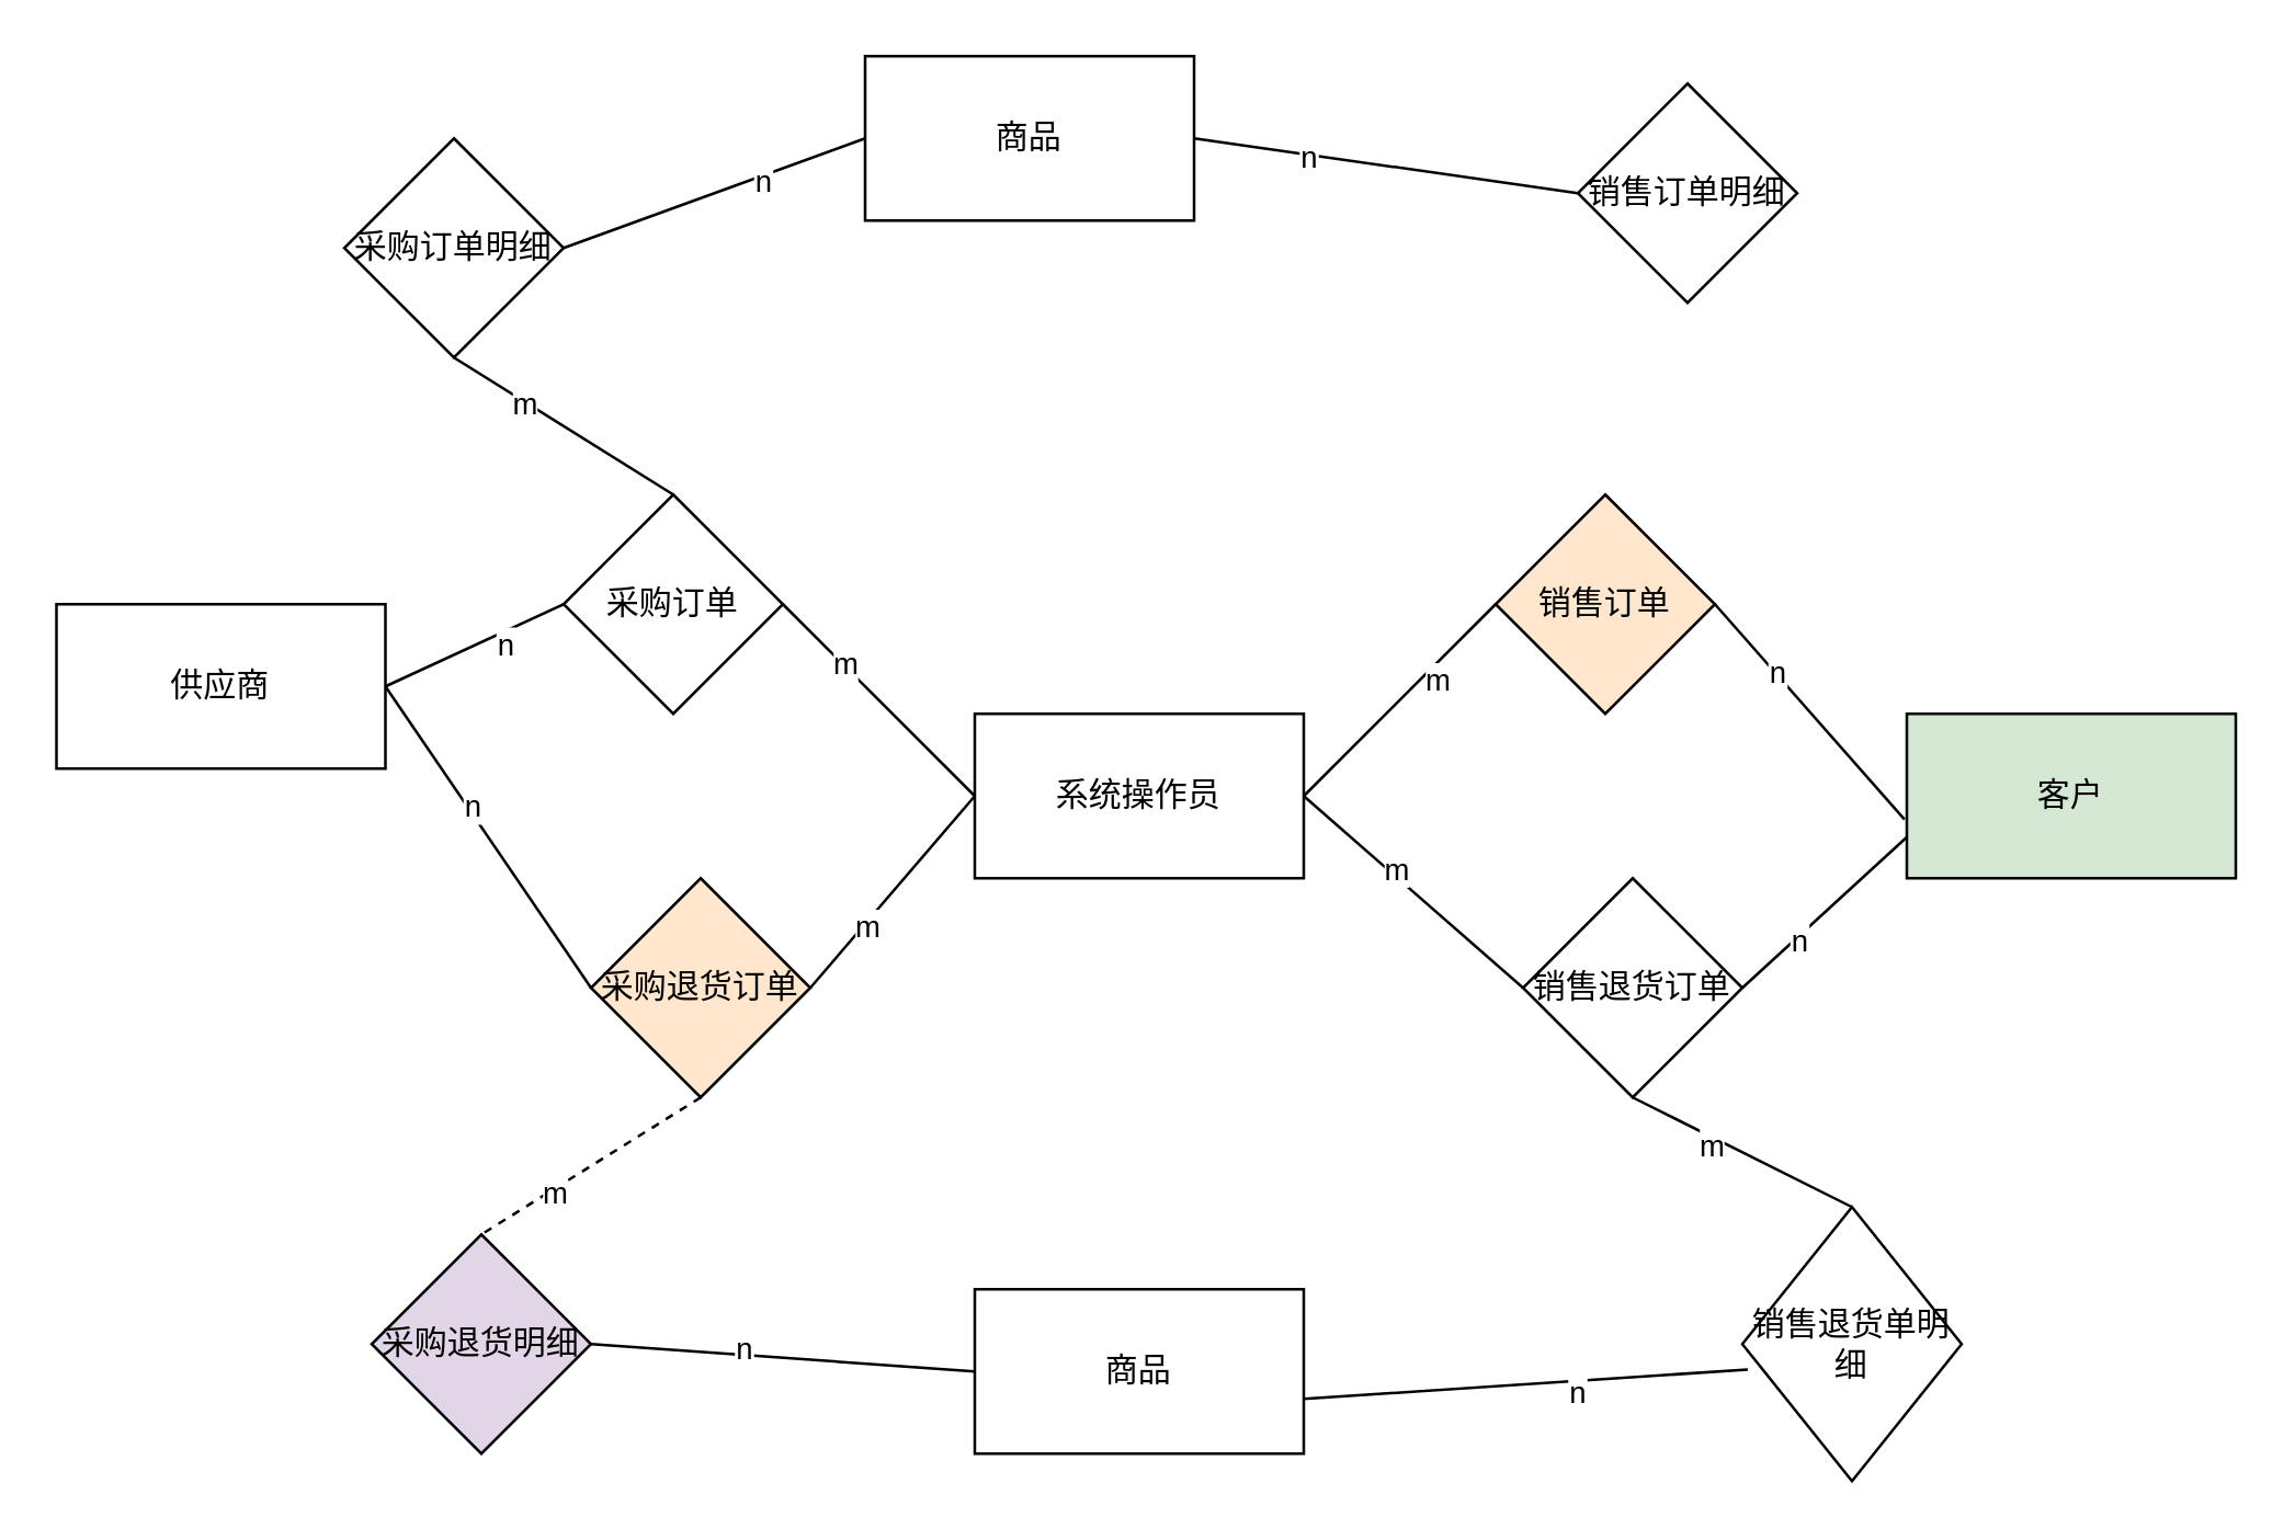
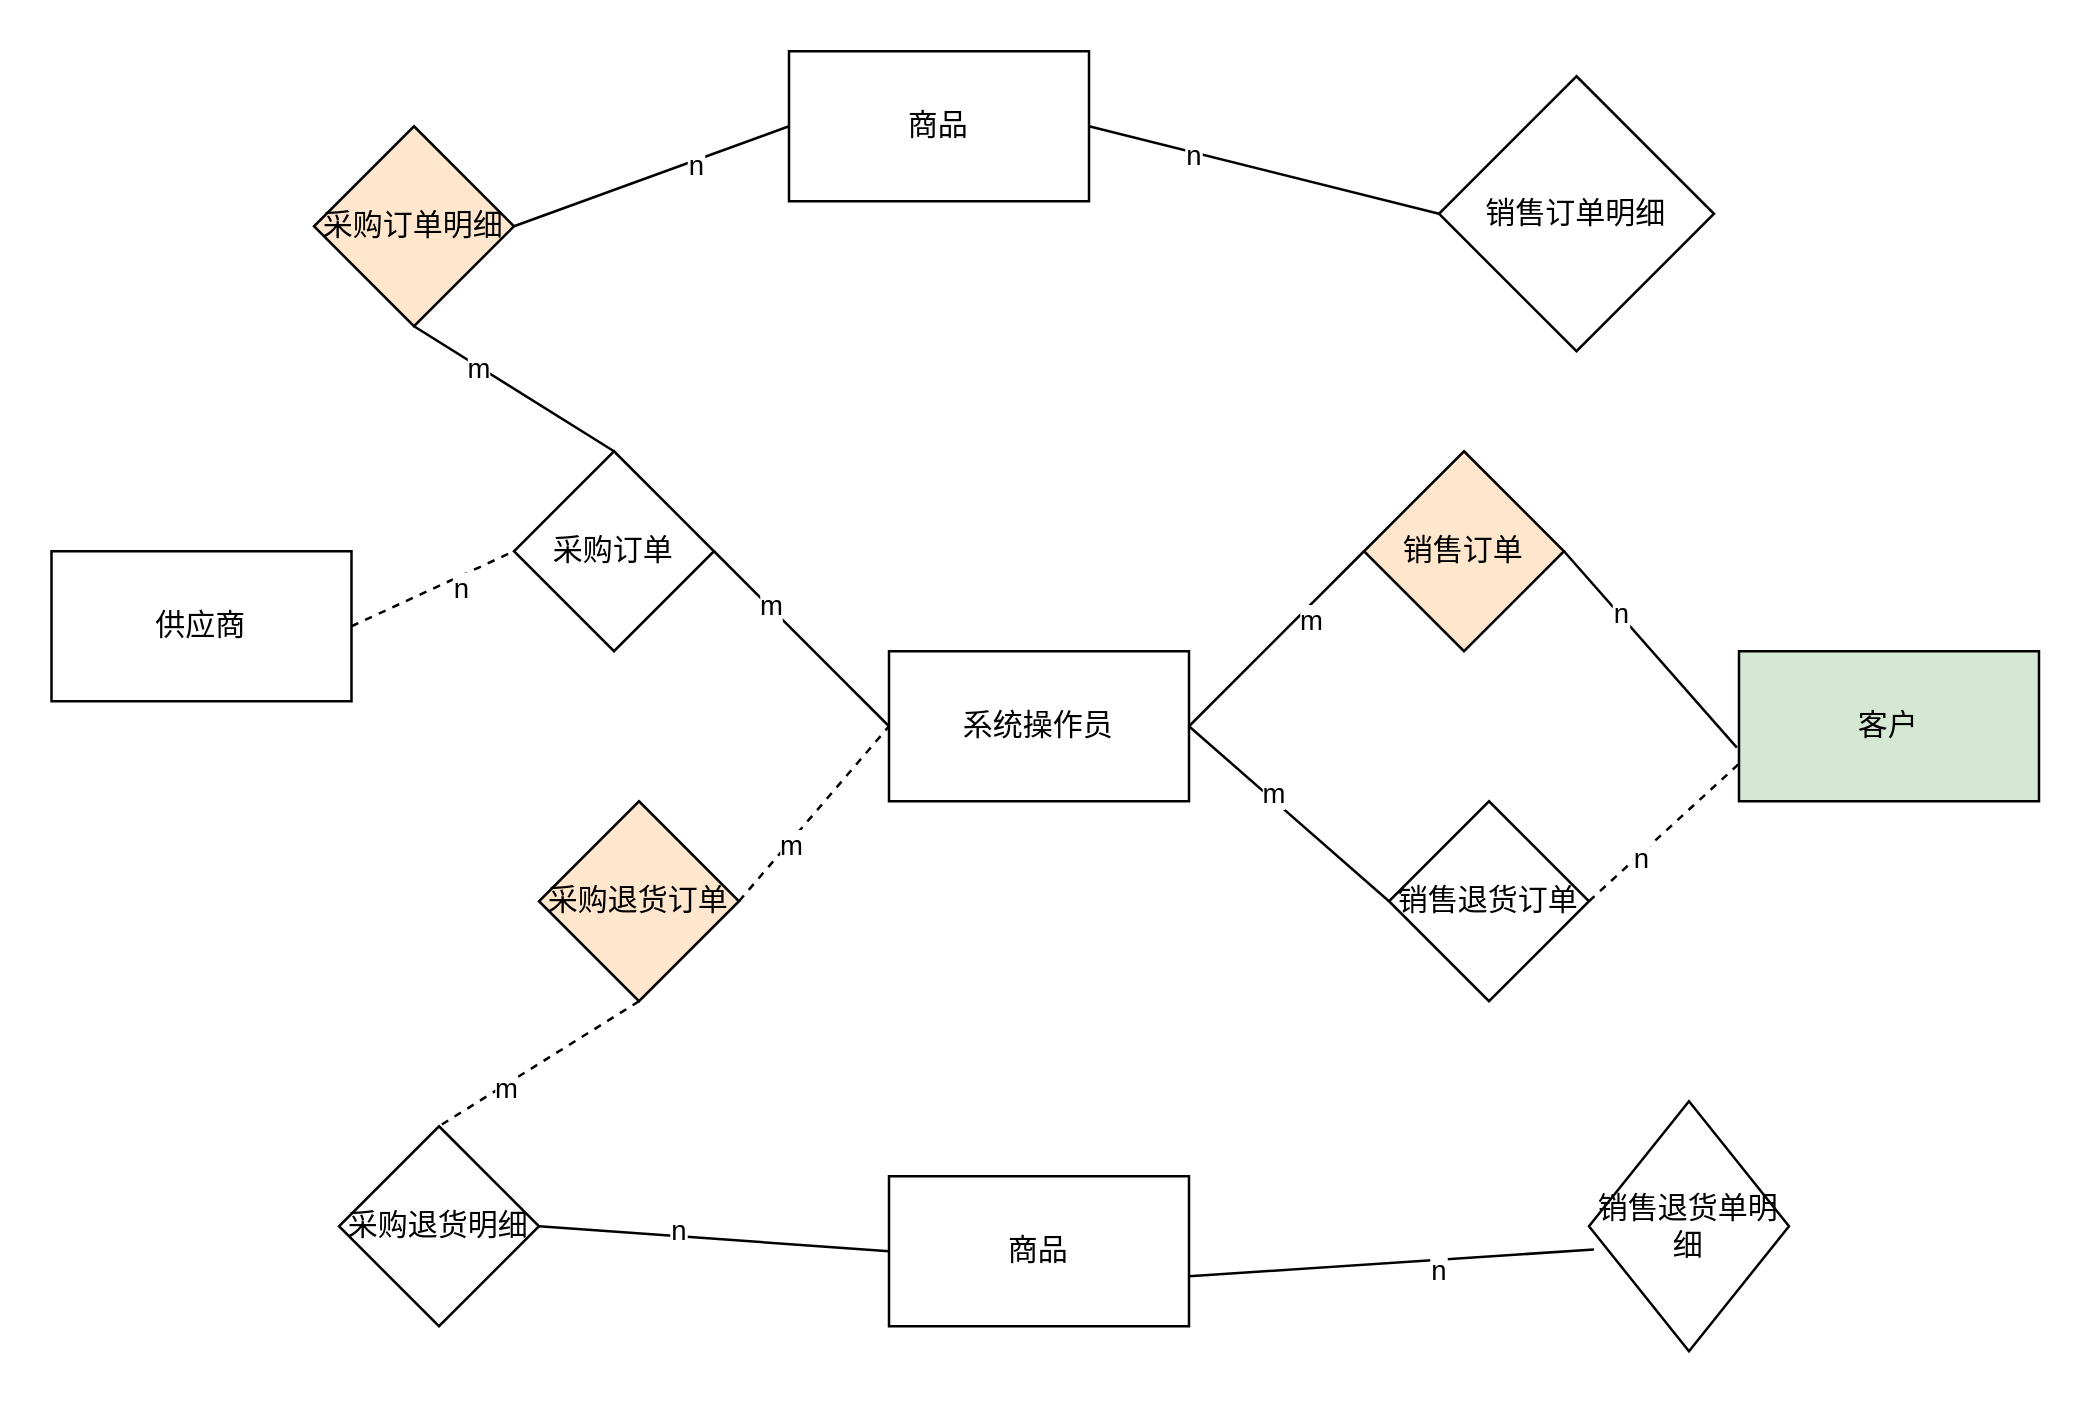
  <mxCell id="0" />
  <mxCell id="1" parent="0" />
- <mxCell id="2" value="采购订单明细" style="rhombus;whiteSpace=wrap;html=1;" vertex="1" parent="1"><mxGeometry x="125" y="50" width="80" height="80" as="geometry" /></mxCell>
+ <mxCell id="2" value="采购订单明细" style="rhombus;whiteSpace=wrap;html=1;fillColor=#ffe6cc;" vertex="1" parent="1"><mxGeometry x="125" y="50" width="80" height="80" as="geometry" /></mxCell>
  <mxCell id="3" value="采购订单" style="rhombus;whiteSpace=wrap;html=1;" vertex="1" parent="1"><mxGeometry x="205" y="180" width="80" height="80" as="geometry" /></mxCell>
  <mxCell id="4" value="采购退货订单" style="rhombus;whiteSpace=wrap;html=1;fillColor=#ffe6cc;" vertex="1" parent="1"><mxGeometry x="215" y="320" width="80" height="80" as="geometry" /></mxCell>
  <mxCell id="5" value="供应商" style="rounded=0;whiteSpace=wrap;html=1;" vertex="1" parent="1"><mxGeometry x="20" y="220" width="120" height="60" as="geometry" /></mxCell>
  <mxCell id="6" value="商品" style="rounded=0;whiteSpace=wrap;html=1;" vertex="1" parent="1"><mxGeometry x="315" y="20" width="120" height="60" as="geometry" /></mxCell>
  <mxCell id="7" value="商品" style="rounded=0;whiteSpace=wrap;html=1;" vertex="1" parent="1"><mxGeometry x="355" y="470" width="120" height="60" as="geometry" /></mxCell>
- <mxCell id="8" value="采购退货明细" style="rhombus;whiteSpace=wrap;html=1;fillColor=#e1d5e7;" vertex="1" parent="1"><mxGeometry x="135" y="450" width="80" height="80" as="geometry" /></mxCell>
- <mxCell id="9" value="" style="endArrow=none;html=1;rounded=0;exitX=1;exitY=0.5;exitDx=0;exitDy=0;entryX=0;entryY=0.5;entryDx=0;entryDy=0;" edge="1" parent="1" source="5" target="3"><mxGeometry width="50" height="50" relative="1" as="geometry"><mxPoint x="285" y="280" as="sourcePoint" /><mxPoint x="335" y="230" as="targetPoint" /></mxGeometry></mxCell>
+ <mxCell id="8" value="采购退货明细" style="rhombus;whiteSpace=wrap;html=1;" vertex="1" parent="1"><mxGeometry x="135" y="450" width="80" height="80" as="geometry" /></mxCell>
+ <mxCell id="9" value="" style="endArrow=none;html=1;rounded=0;exitX=1;exitY=0.5;exitDx=0;exitDy=0;entryX=0;entryY=0.5;entryDx=0;entryDy=0;dashed=1;" edge="1" parent="1" source="5" target="3"><mxGeometry width="50" height="50" relative="1" as="geometry"><mxPoint x="285" y="280" as="sourcePoint" /><mxPoint x="335" y="230" as="targetPoint" /></mxGeometry></mxCell>
  <mxCell id="10" value="n" style="edgeLabel;html=1;align=center;verticalAlign=middle;resizable=0;points=[];" vertex="1" connectable="0" parent="9"><mxGeometry x="0.293" y="-4" relative="1" as="geometry"><mxPoint as="offset" /></mxGeometry></mxCell>
- <mxCell id="11" value="" style="endArrow=none;html=1;rounded=0;exitX=1;exitY=0.5;exitDx=0;exitDy=0;entryX=0;entryY=0.5;entryDx=0;entryDy=0;" edge="1" parent="1" source="5" target="4"><mxGeometry width="50" height="50" relative="1" as="geometry"><mxPoint x="285" y="280" as="sourcePoint" /><mxPoint x="335" y="230" as="targetPoint" /></mxGeometry></mxCell>
- <mxCell id="12" value="n" style="edgeLabel;html=1;align=center;verticalAlign=middle;resizable=0;points=[];" vertex="1" connectable="0" parent="11"><mxGeometry x="-0.186" y="1" relative="1" as="geometry"><mxPoint y="-1" as="offset" /></mxGeometry></mxCell>
  <mxCell id="13" value="系统操作员" style="rounded=0;whiteSpace=wrap;html=1;" vertex="1" parent="1"><mxGeometry x="355" y="260" width="120" height="60" as="geometry" /></mxCell>
  <mxCell id="14" value="" style="endArrow=none;html=1;rounded=0;exitX=1;exitY=0.5;exitDx=0;exitDy=0;entryX=0;entryY=0.5;entryDx=0;entryDy=0;" edge="1" parent="1" source="3" target="13"><mxGeometry width="50" height="50" relative="1" as="geometry"><mxPoint x="285" y="280" as="sourcePoint" /><mxPoint x="335" y="230" as="targetPoint" /></mxGeometry></mxCell>
  <mxCell id="15" value="m&lt;br&gt;" style="edgeLabel;html=1;align=center;verticalAlign=middle;resizable=0;points=[];" vertex="1" connectable="0" parent="14"><mxGeometry x="-0.369" y="1" relative="1" as="geometry"><mxPoint as="offset" /></mxGeometry></mxCell>
- <mxCell id="16" value="" style="endArrow=none;html=1;rounded=0;entryX=0;entryY=0.5;entryDx=0;entryDy=0;exitX=1;exitY=0.5;exitDx=0;exitDy=0;" edge="1" parent="1" source="4" target="13"><mxGeometry width="50" height="50" relative="1" as="geometry"><mxPoint x="285" y="270" as="sourcePoint" /><mxPoint x="335" y="220" as="targetPoint" /></mxGeometry></mxCell>
+ <mxCell id="16" value="" style="endArrow=none;html=1;rounded=0;entryX=0;entryY=0.5;entryDx=0;entryDy=0;exitX=1;exitY=0.5;exitDx=0;exitDy=0;dashed=1;" edge="1" parent="1" source="4" target="13"><mxGeometry width="50" height="50" relative="1" as="geometry"><mxPoint x="285" y="270" as="sourcePoint" /><mxPoint x="335" y="220" as="targetPoint" /></mxGeometry></mxCell>
  <mxCell id="17" value="m" style="edgeLabel;html=1;align=center;verticalAlign=middle;resizable=0;points=[];" vertex="1" connectable="0" parent="16"><mxGeometry x="-0.332" y="-1" relative="1" as="geometry"><mxPoint as="offset" /></mxGeometry></mxCell>
  <mxCell id="18" value="客户" style="rounded=0;whiteSpace=wrap;html=1;fillColor=#d5e8d4;" vertex="1" parent="1"><mxGeometry x="695" y="260" width="120" height="60" as="geometry" /></mxCell>
  <mxCell id="19" style="edgeStyle=orthogonalEdgeStyle;rounded=0;orthogonalLoop=1;jettySize=auto;html=1;entryX=0;entryY=0.5;entryDx=0;entryDy=0;" edge="1" parent="1" target="13"><mxGeometry relative="1" as="geometry"><mxPoint x="355" y="290" as="sourcePoint" /></mxGeometry></mxCell>
  <mxCell id="20" value="销售订单" style="rhombus;whiteSpace=wrap;html=1;fillColor=#ffe6cc;" vertex="1" parent="1"><mxGeometry x="545" y="180" width="80" height="80" as="geometry" /></mxCell>
  <mxCell id="21" value="销售退货订单" style="rhombus;whiteSpace=wrap;html=1;" vertex="1" parent="1"><mxGeometry x="555" y="320" width="80" height="80" as="geometry" /></mxCell>
  <mxCell id="22" value="" style="endArrow=none;html=1;rounded=0;exitX=1;exitY=0.5;exitDx=0;exitDy=0;entryX=0;entryY=0.5;entryDx=0;entryDy=0;" edge="1" parent="1" target="20" source="13"><mxGeometry width="50" height="50" relative="1" as="geometry"><mxPoint x="475" y="310" as="sourcePoint" /><mxPoint x="675" y="260" as="targetPoint" /></mxGeometry></mxCell>
  <mxCell id="23" value="m&lt;br&gt;" style="edgeLabel;html=1;align=center;verticalAlign=middle;resizable=0;points=[];" vertex="1" connectable="0" parent="22"><mxGeometry x="0.293" y="-4" relative="1" as="geometry"><mxPoint as="offset" /></mxGeometry></mxCell>
  <mxCell id="24" value="" style="endArrow=none;html=1;rounded=0;exitX=1;exitY=0.5;exitDx=0;exitDy=0;entryX=0;entryY=0.5;entryDx=0;entryDy=0;" edge="1" parent="1" target="21" source="13"><mxGeometry width="50" height="50" relative="1" as="geometry"><mxPoint x="475" y="310" as="sourcePoint" /><mxPoint x="675" y="260" as="targetPoint" /></mxGeometry></mxCell>
  <mxCell id="25" value="m&lt;br&gt;" style="edgeLabel;html=1;align=center;verticalAlign=middle;resizable=0;points=[];" vertex="1" connectable="0" parent="24"><mxGeometry x="-0.186" y="1" relative="1" as="geometry"><mxPoint y="-1" as="offset" /></mxGeometry></mxCell>
  <mxCell id="26" value="" style="endArrow=none;html=1;rounded=0;exitX=1;exitY=0.5;exitDx=0;exitDy=0;entryX=-0.007;entryY=0.643;entryDx=0;entryDy=0;entryPerimeter=0;" edge="1" parent="1" source="20" target="18"><mxGeometry width="50" height="50" relative="1" as="geometry"><mxPoint x="625" y="310" as="sourcePoint" /><mxPoint x="705" y="320" as="targetPoint" /></mxGeometry></mxCell>
  <mxCell id="27" value="n&lt;br&gt;" style="edgeLabel;html=1;align=center;verticalAlign=middle;resizable=0;points=[];" vertex="1" connectable="0" parent="26"><mxGeometry x="-0.369" y="1" relative="1" as="geometry"><mxPoint as="offset" /></mxGeometry></mxCell>
- <mxCell id="28" value="" style="endArrow=none;html=1;rounded=0;exitX=1;exitY=0.5;exitDx=0;exitDy=0;entryX=0;entryY=0.75;entryDx=0;entryDy=0;" edge="1" parent="1" source="21" target="18"><mxGeometry width="50" height="50" relative="1" as="geometry"><mxPoint x="625" y="300" as="sourcePoint" /><mxPoint x="695" y="290" as="targetPoint" /></mxGeometry></mxCell>
+ <mxCell id="28" value="" style="endArrow=none;html=1;rounded=0;exitX=1;exitY=0.5;exitDx=0;exitDy=0;entryX=0;entryY=0.75;entryDx=0;entryDy=0;dashed=1;" edge="1" parent="1" source="21" target="18"><mxGeometry width="50" height="50" relative="1" as="geometry"><mxPoint x="625" y="300" as="sourcePoint" /><mxPoint x="695" y="290" as="targetPoint" /></mxGeometry></mxCell>
  <mxCell id="29" value="n&lt;br&gt;" style="edgeLabel;html=1;align=center;verticalAlign=middle;resizable=0;points=[];" vertex="1" connectable="0" parent="28"><mxGeometry x="-0.332" y="-1" relative="1" as="geometry"><mxPoint as="offset" /></mxGeometry></mxCell>
  <mxCell id="30" style="edgeStyle=orthogonalEdgeStyle;rounded=0;orthogonalLoop=1;jettySize=auto;html=1;entryX=0;entryY=0.5;entryDx=0;entryDy=0;" edge="1" parent="1"><mxGeometry relative="1" as="geometry"><mxPoint x="705" y="320" as="sourcePoint" /><mxPoint x="705" y="320" as="targetPoint" /></mxGeometry></mxCell>
  <mxCell id="31" value="" style="endArrow=none;html=1;rounded=0;entryX=0.5;entryY=1;entryDx=0;entryDy=0;exitX=0.5;exitY=0;exitDx=0;exitDy=0;" edge="1" parent="1" source="3" target="2"><mxGeometry width="50" height="50" relative="1" as="geometry"><mxPoint x="385" y="280" as="sourcePoint" /><mxPoint x="435" y="230" as="targetPoint" /></mxGeometry></mxCell>
  <mxCell id="32" value="m&lt;br&gt;" style="edgeLabel;html=1;align=center;verticalAlign=middle;resizable=0;points=[];" vertex="1" connectable="0" parent="31"><mxGeometry x="0.356" relative="1" as="geometry"><mxPoint as="offset" /></mxGeometry></mxCell>
  <mxCell id="33" value="" style="endArrow=none;html=1;rounded=0;entryX=0;entryY=0.5;entryDx=0;entryDy=0;" edge="1" parent="1" target="6"><mxGeometry width="50" height="50" relative="1" as="geometry"><mxPoint x="205" y="90" as="sourcePoint" /><mxPoint x="255" y="40" as="targetPoint" /></mxGeometry></mxCell>
  <mxCell id="34" value="n" style="edgeLabel;html=1;align=center;verticalAlign=middle;resizable=0;points=[];" vertex="1" connectable="0" parent="33"><mxGeometry x="0.307" y="-2" relative="1" as="geometry"><mxPoint as="offset" /></mxGeometry></mxCell>
- <mxCell id="35" value="销售订单明细" style="rhombus;whiteSpace=wrap;html=1;" vertex="1" parent="1"><mxGeometry x="575" y="30" width="80" height="80" as="geometry" /></mxCell>
+ <mxCell id="35" value="销售订单明细" style="rhombus;whiteSpace=wrap;html=1;" vertex="1" parent="1"><mxGeometry x="575" y="30" width="110" height="110" as="geometry" /></mxCell>
  <mxCell id="36" value="" style="endArrow=none;html=1;rounded=0;exitX=0;exitY=0.5;exitDx=0;exitDy=0;entryX=1;entryY=0.5;entryDx=0;entryDy=0;" edge="1" parent="1" source="35" target="6"><mxGeometry width="50" height="50" relative="1" as="geometry"><mxPoint x="385" y="270" as="sourcePoint" /><mxPoint x="455" y="40" as="targetPoint" /></mxGeometry></mxCell>
  <mxCell id="37" value="n" style="edgeLabel;html=1;align=center;verticalAlign=middle;resizable=0;points=[];" vertex="1" connectable="0" parent="36"><mxGeometry x="0.403" y="1" relative="1" as="geometry"><mxPoint as="offset" /></mxGeometry></mxCell>
  <mxCell id="38" value="销售退货单明细" style="rhombus;whiteSpace=wrap;html=1;" vertex="1" parent="1"><mxGeometry x="635" y="440" width="80" height="100" as="geometry" /></mxCell>
  <mxCell id="39" value="" style="endArrow=none;html=1;rounded=0;exitX=0.5;exitY=1;exitDx=0;exitDy=0;entryX=0.5;entryY=0;entryDx=0;entryDy=0;dashed=1;" edge="1" parent="1" source="4" target="8"><mxGeometry width="50" height="50" relative="1" as="geometry"><mxPoint x="385" y="260" as="sourcePoint" /><mxPoint x="435" y="210" as="targetPoint" /></mxGeometry></mxCell>
  <mxCell id="40" value="m&lt;br&gt;" style="edgeLabel;html=1;align=center;verticalAlign=middle;resizable=0;points=[];" vertex="1" connectable="0" parent="39"><mxGeometry x="0.363" y="1" relative="1" as="geometry"><mxPoint as="offset" /></mxGeometry></mxCell>
  <mxCell id="41" value="" style="endArrow=none;html=1;rounded=0;entryX=0;entryY=0.5;entryDx=0;entryDy=0;" edge="1" parent="1" target="7"><mxGeometry width="50" height="50" relative="1" as="geometry"><mxPoint x="215" y="490" as="sourcePoint" /><mxPoint x="265" y="440" as="targetPoint" /></mxGeometry></mxCell>
  <mxCell id="42" value="n&lt;br&gt;" style="edgeLabel;html=1;align=center;verticalAlign=middle;resizable=0;points=[];" vertex="1" connectable="0" parent="41"><mxGeometry x="-0.219" y="2" relative="1" as="geometry"><mxPoint as="offset" /></mxGeometry></mxCell>
  <mxCell id="43" value="" style="endArrow=none;html=1;rounded=0;entryX=0.025;entryY=0.593;entryDx=0;entryDy=0;entryPerimeter=0;" edge="1" parent="1" target="38"><mxGeometry width="50" height="50" relative="1" as="geometry"><mxPoint x="475" y="510" as="sourcePoint" /><mxPoint x="525" y="460" as="targetPoint" /></mxGeometry></mxCell>
  <mxCell id="44" value="n" style="edgeLabel;html=1;align=center;verticalAlign=middle;resizable=0;points=[];" vertex="1" connectable="0" parent="43"><mxGeometry x="0.225" y="-4" relative="1" as="geometry"><mxPoint as="offset" /></mxGeometry></mxCell>
- <mxCell id="45" value="" style="endArrow=none;html=1;rounded=0;exitX=0.5;exitY=1;exitDx=0;exitDy=0;entryX=0.5;entryY=0;entryDx=0;entryDy=0;" edge="1" parent="1" source="21" target="38"><mxGeometry width="50" height="50" relative="1" as="geometry"><mxPoint x="385" y="250" as="sourcePoint" /><mxPoint x="435" y="200" as="targetPoint" /></mxGeometry></mxCell>
- <mxCell id="46" value="m" style="edgeLabel;html=1;align=center;verticalAlign=middle;resizable=0;points=[];" vertex="1" connectable="0" parent="45"><mxGeometry x="-0.272" y="-3" relative="1" as="geometry"><mxPoint as="offset" /></mxGeometry></mxCell>
